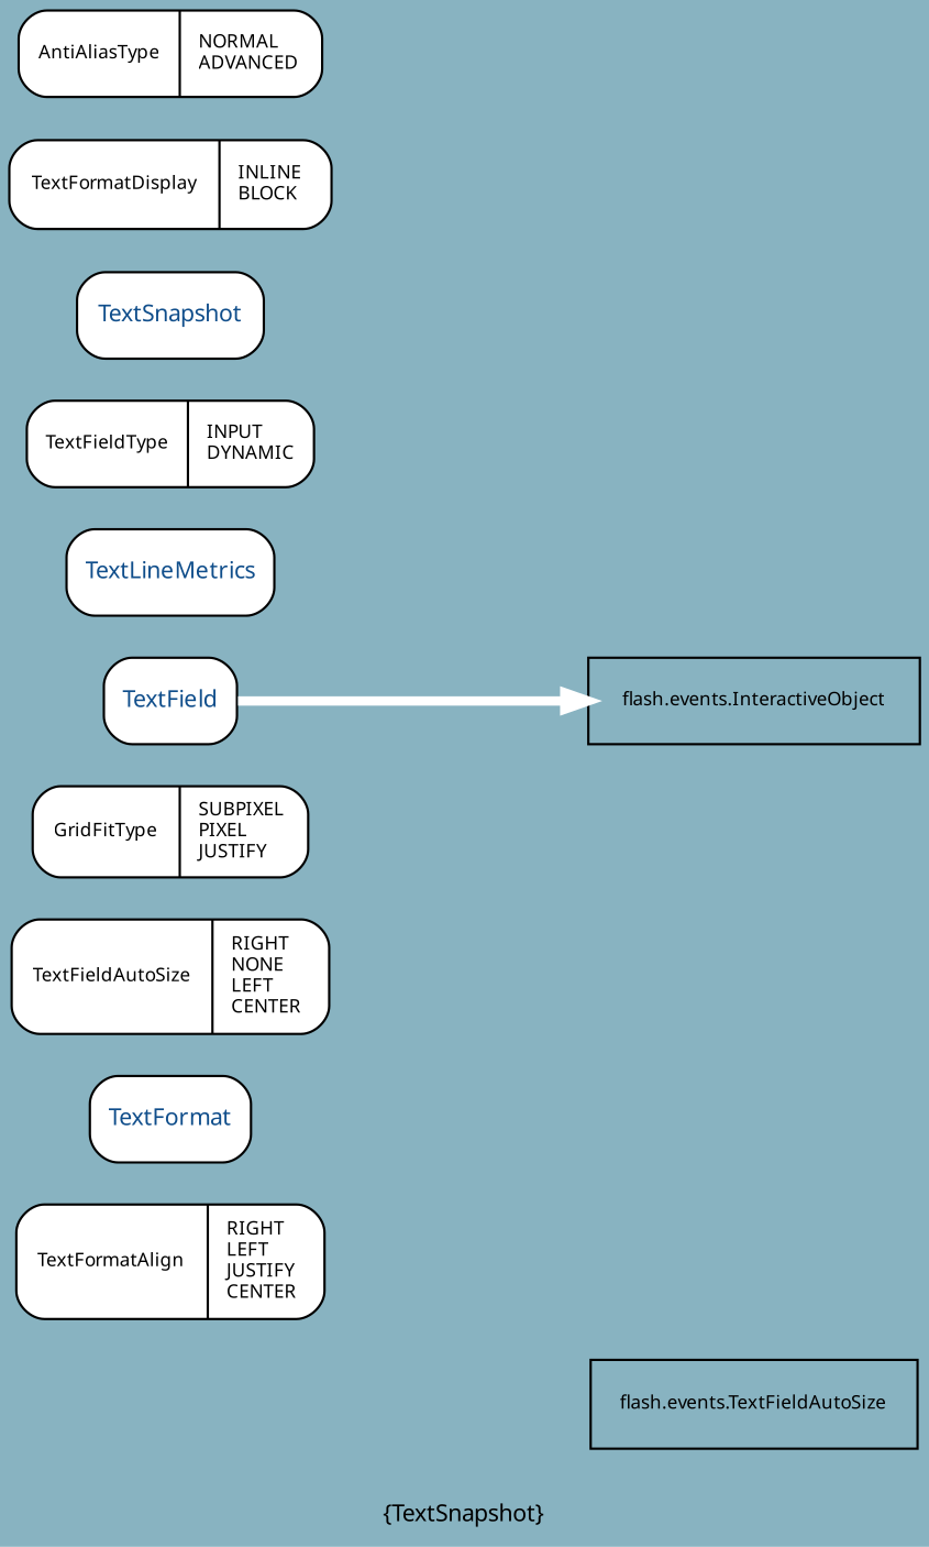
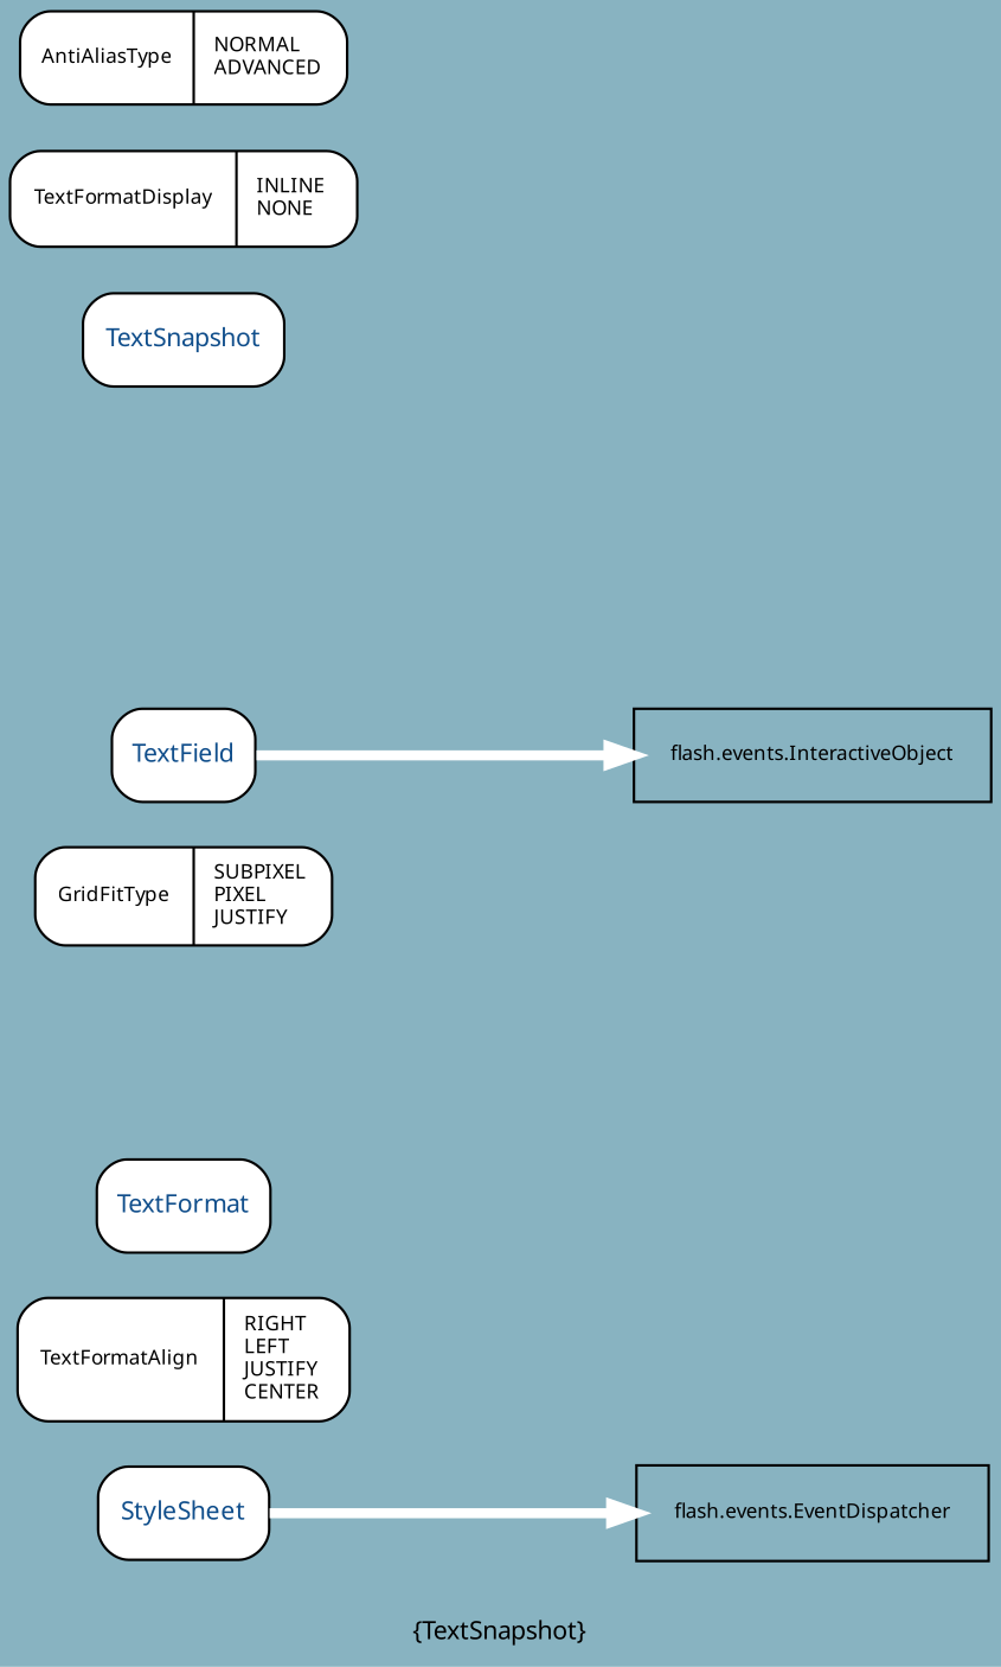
  digraph {
    bgcolor="#88B3C1"
    fontcolor=black
    fontname=Sans
    fontsize=10
    label="{TextSnapshot}"
    rankdir=LR
    node [color=black fillcolor=white fontcolor=black fontname=Sans fontsize=8 shape=record style="rounded,filled"]
    edge [arrowhead=normal arrowsize=1.0 color=white fontcolor=black fontname=Sans fontsize=8 minlen=3 style="setlinewidth(4)"]
-   "flash.events.EventDispatcher" [height=0.50 width=1.94 label="flash.events.TextFieldAutoSize" fillcolor="" style=""]
+   n1 [fontcolor="#104E8B" fontsize=10 height=0.50 label="{StyleSheet}" portPos=e width=0.94]
+   "flash.events.EventDispatcher" [height=0.50 width=1.94 fillcolor="" style=""]
    n3 [height=0.67 label="{TextFormatAlign|RIGHT\lLEFT\lJUSTIFY\lCENTER\l}" width=1.83]
    n4 [fontcolor="#104E8B" fontsize=10 height=0.50 label="{TextFormat}" portPos=e width=0.94]
-   n5 [height=0.67 label="{TextFieldAutoSize|RIGHT\lNONE\lLEFT\lCENTER\l}" width=1.89]
    n6 [height=0.53 label="{GridFitType|SUBPIXEL\lPIXEL\lJUSTIFY\l}" width=1.64]
    n7 [fontcolor="#104E8B" fontsize=10 height=0.50 label="{TextField}" portPos=e width=0.78]
    n8 [height=0.50 label="flash.events.InteractiveObject" width=1.97 fillcolor="" style=""]
-   n9 [fontcolor="#104E8B" fontsize=10 height=0.50 label="{TextLineMetrics}" portPos=e width=1.22]
-   n10 [height=0.50 label="{TextFieldType|INPUT\lDYNAMIC\l}" width=1.69]
    n11 [fontcolor="#104E8B" fontsize=10 height=0.50 label="{TextSnapshot}" portPos=e width=1.11]
-   n12 [height=0.50 label="{TextFormatDisplay|INLINE\lBLOCK\l}" width=1.92]
+   n12 [height=0.50 label="{TextFormatDisplay|INLINE\lNONE\l}" width=1.92]
    n13 [height=0.50 label="{AntiAliasType|NORMAL\lADVANCED\l}" width=1.81]
+   n1 -> "flash.events.EventDispatcher"
    n7 -> n8
  }
